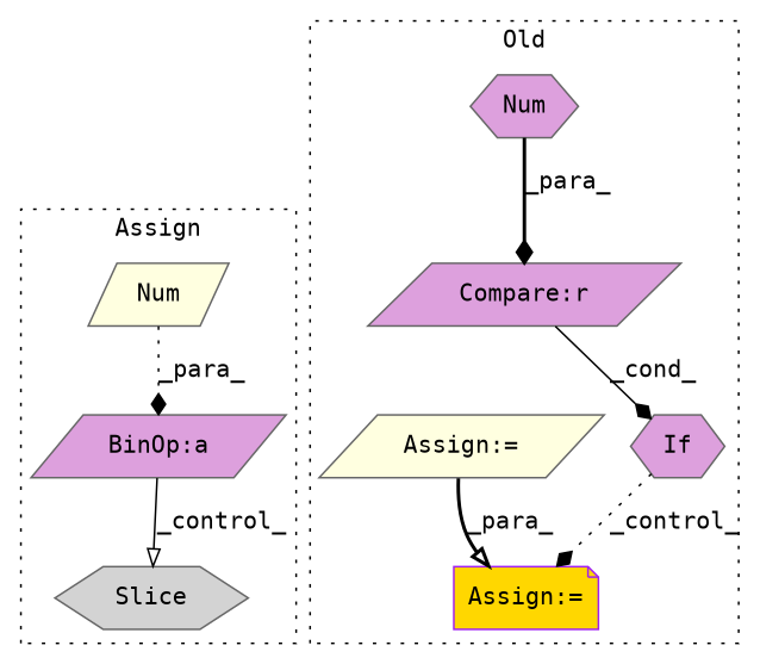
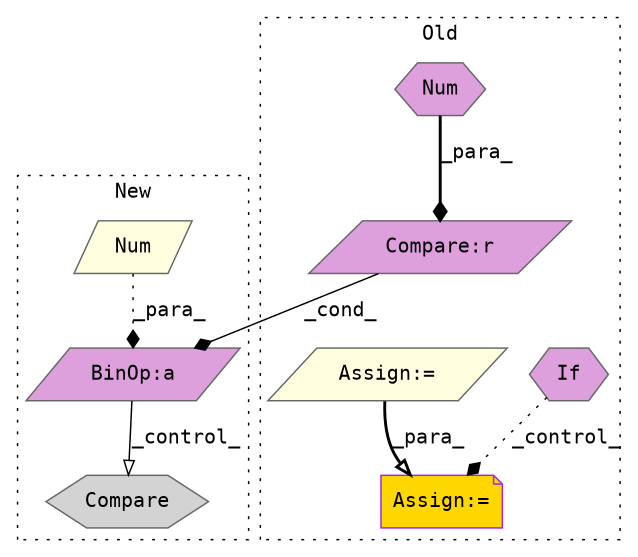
  digraph {
    fontname="DejaVu Sans Mono"
    node [a=68 color=gray40 fillcolor=plum fontname="DejaVu Sans Mono" l=1 shape=parallelogram style=filled]
    edge [arrowhead=diamond fontname="DejaVu Sans Mono" style=dotted]
    n1 [a=96 l="3,18" label=If s="1821,1832" shape=hexagon]
    n2 [a=40 l=8 label="Compare:r" s=1824]
    n3 [color=purple fillcolor=gold l=3 label="Assign:=" s=1851 shape=note]
    n4 [a=76 label=Num s=1831 shape=hexagon]
    n5 [fillcolor=lightyellow l=3 label="Assign:=" s=1713]
-   n6 [a=80 fillcolor=lightgrey l=6 label=Slice s=2061 shape=hexagon]
+   n6 [a=80 fillcolor=lightgrey l=6 label=Compare s=2061 shape=hexagon]
    n7 [a=82 label="BinOp:a" s=2064]
    n8 [a=76 fillcolor=lightyellow label=Num s=2065]
    subgraph cluster_1 {
      label=Old
      style=dotted
      n1
      n2
      n3
      n4
      n5
    }
    subgraph cluster_2 {
-     label=Assign
+     label=New
      style=dotted
      n6
      n7
      n8
    }
    n1 -> n3 [label=_control_]
-   n2 -> n1 [label=_cond_ style=solid]
+   n2 -> n7 [label=_cond_ style=solid]
    n4 -> n2 [label=_para_ style=bold]
    n5 -> n3 [arrowhead=onormal label=_para_ style=bold]
    n7 -> n6 [arrowhead=onormal label=_control_ style=solid]
    n8 -> n7 [label=_para_]
  }
